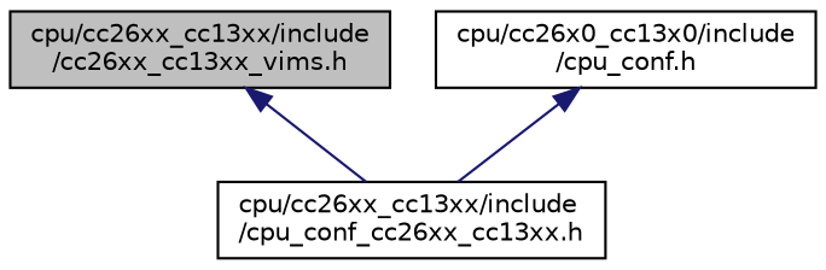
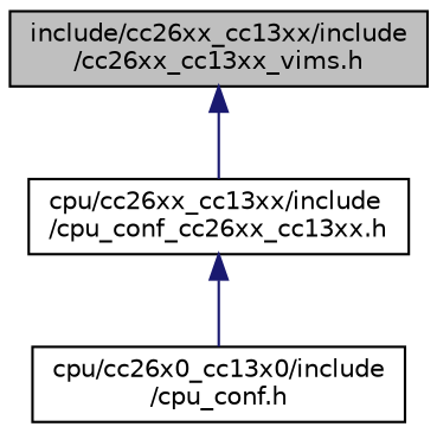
  digraph {
    node [color=black fillcolor=white fontname=Helvetica fontsize=10 shape=record style=filled]
    edge [color=midnightblue dir=back fontname=Helvetica fontsize=10 labelfontname=Helvetica labelfontsize=10 style=solid]
-   n1 [fillcolor=grey75 fontcolor=black height=0.2 label="cpu/cc26xx_cc13xx/include\l/cc26xx_cc13xx_vims.h" width=0.4]
+   n1 [fillcolor=grey75 fontcolor=black height=0.2 label="include/cc26xx_cc13xx/include\l/cc26xx_cc13xx_vims.h" width=0.4]
    n2 [height=0.2 label="cpu/cc26xx_cc13xx/include\l/cpu_conf_cc26xx_cc13xx.h" width=0.4]
    n3 [height=0.2 label="cpu/cc26x0_cc13x0/include\l/cpu_conf.h" width=0.4]
    n1 -> n2
-   n3 -> n2
+   n2 -> n3
  }
